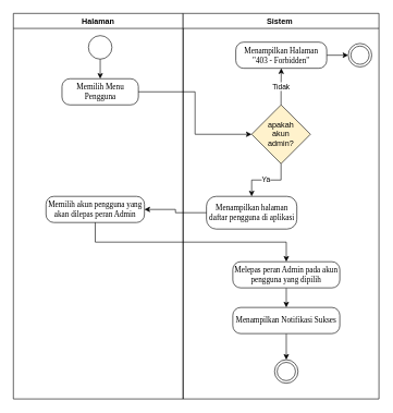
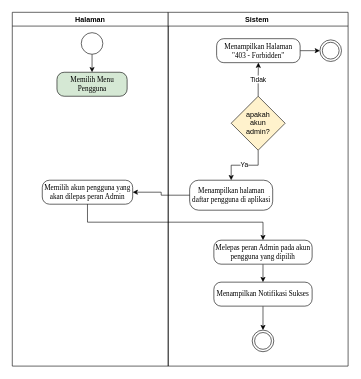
  <mxCell id="0" />
  <mxCell id="1" parent="0" />
  <mxCell id="2" value="Halaman" style="swimlane;whiteSpace=wrap;html=1;" parent="1" vertex="1"><mxGeometry x="20" y="20" width="260" height="590" as="geometry" /></mxCell>
  <mxCell id="3" style="edgeStyle=orthogonalEdgeStyle;rounded=0;orthogonalLoop=1;jettySize=auto;html=1;exitX=0.5;exitY=1;exitDx=0;exitDy=0;entryX=0.5;entryY=0;entryDx=0;entryDy=0;" parent="2" source="4" target="5" edge="1"><mxGeometry relative="1" as="geometry" /></mxCell>
  <mxCell id="4" value="" style="ellipse;html=1;" parent="2" vertex="1"><mxGeometry x="115" y="34" width="36" height="36" as="geometry" /></mxCell>
- <mxCell id="5" value="&lt;font style=&quot;font-size: 12px;&quot; face=&quot;Times New Roman&quot;&gt;Memilih Menu Pengguna&lt;/font&gt;" style="rounded=1;whiteSpace=wrap;html=1;arcSize=30;" parent="2" vertex="1"><mxGeometry x="74.5" y="100" width="117" height="40" as="geometry" /></mxCell>
+ <mxCell id="5" value="&lt;font style=&quot;font-size: 12px;&quot; face=&quot;Times New Roman&quot;&gt;Memilih Menu Pengguna&lt;/font&gt;" style="rounded=1;whiteSpace=wrap;html=1;arcSize=30;fillColor=#d5e8d4;" parent="2" vertex="1"><mxGeometry x="74.5" y="100" width="117" height="40" as="geometry" /></mxCell>
  <mxCell id="6" value="&lt;font face=&quot;Times New Roman&quot;&gt;Memilih akun pengguna yang akan dilepas peran Admin&lt;/font&gt;" style="rounded=1;whiteSpace=wrap;html=1;arcSize=30;" parent="2" vertex="1"><mxGeometry x="50" y="280" width="150.75" height="40" as="geometry" /></mxCell>
  <mxCell id="7" value="Sistem&amp;nbsp;" style="swimlane;whiteSpace=wrap;html=1;" parent="1" vertex="1"><mxGeometry x="280" y="20" width="300" height="590" as="geometry" /></mxCell>
  <mxCell id="8" value="&lt;font style=&quot;font-size: 12px;&quot; face=&quot;Times New Roman&quot;&gt;Menampilkan halaman daftar pengguna di aplikasi&lt;/font&gt;" style="rounded=1;whiteSpace=wrap;html=1;arcSize=30;" parent="7" vertex="1"><mxGeometry x="35.75" y="280" width="138.5" height="50" as="geometry" /></mxCell>
  <mxCell id="9" style="edgeStyle=orthogonalEdgeStyle;rounded=0;orthogonalLoop=1;jettySize=auto;html=1;exitX=1;exitY=0.5;exitDx=0;exitDy=0;entryX=0;entryY=0.5;entryDx=0;entryDy=0;" edge="1" parent="7" source="10" target="16"><mxGeometry relative="1" as="geometry" /></mxCell>
  <mxCell id="10" value="&lt;font face=&quot;Times New Roman&quot;&gt;Menampilkan Halaman&lt;br&gt;&quot;403 - Forbidden&quot;&lt;br&gt;&lt;/font&gt;" style="rounded=1;whiteSpace=wrap;html=1;arcSize=30;" parent="7" vertex="1"><mxGeometry x="80.75" y="44" width="139.25" height="40" as="geometry" /></mxCell>
  <mxCell id="11" style="edgeStyle=orthogonalEdgeStyle;rounded=0;orthogonalLoop=1;jettySize=auto;html=1;exitX=0.5;exitY=1;exitDx=0;exitDy=0;entryX=0.5;entryY=0;entryDx=0;entryDy=0;" edge="1" parent="7" source="12" target="19"><mxGeometry relative="1" as="geometry" /></mxCell>
  <mxCell id="12" value="&lt;font face=&quot;Times New Roman&quot;&gt;Melepas peran Admin pada akun pengguna yang dipilih&lt;/font&gt;" style="rounded=1;whiteSpace=wrap;html=1;arcSize=30;" parent="7" vertex="1"><mxGeometry x="76.13" y="380" width="163.87" height="40" as="geometry" /></mxCell>
  <mxCell id="13" value="Ya" style="edgeStyle=orthogonalEdgeStyle;rounded=0;orthogonalLoop=1;jettySize=auto;html=1;exitX=0.5;exitY=1;exitDx=0;exitDy=0;entryX=0.5;entryY=0;entryDx=0;entryDy=0;" edge="1" parent="7" source="15" target="8"><mxGeometry relative="1" as="geometry" /></mxCell>
  <mxCell id="14" value="Tidak" style="edgeStyle=orthogonalEdgeStyle;rounded=0;orthogonalLoop=1;jettySize=auto;html=1;exitX=0.5;exitY=0;exitDx=0;exitDy=0;entryX=0.5;entryY=1;entryDx=0;entryDy=0;" edge="1" parent="7" source="15" target="10"><mxGeometry relative="1" as="geometry" /></mxCell>
  <mxCell id="15" value="apakah&lt;br&gt;akun&lt;br&gt;admin?" style="rhombus;whiteSpace=wrap;html=1;fillColor=#fff2cc;" parent="7" vertex="1"><mxGeometry x="105" y="140" width="90" height="90" as="geometry" /></mxCell>
  <mxCell id="16" value="" style="ellipse;html=1;shape=endState;" vertex="1" parent="7"><mxGeometry x="253" y="46" width="36" height="36" as="geometry" /></mxCell>
  <mxCell id="17" value="" style="ellipse;html=1;shape=endState;" parent="7" vertex="1"><mxGeometry x="140.07" y="530" width="36" height="36" as="geometry" /></mxCell>
  <mxCell id="18" style="edgeStyle=orthogonalEdgeStyle;rounded=0;orthogonalLoop=1;jettySize=auto;html=1;exitX=0.5;exitY=1;exitDx=0;exitDy=0;entryX=0.5;entryY=0;entryDx=0;entryDy=0;" edge="1" parent="7" source="19" target="17"><mxGeometry relative="1" as="geometry" /></mxCell>
  <mxCell id="19" value="&lt;font face=&quot;Times New Roman&quot;&gt;Menampilkan Notifikasi Sukses&lt;/font&gt;" style="rounded=1;whiteSpace=wrap;html=1;arcSize=30;" vertex="1" parent="7"><mxGeometry x="76.13" y="450" width="163.87" height="40" as="geometry" /></mxCell>
- <mxCell id="20" style="edgeStyle=orthogonalEdgeStyle;rounded=0;orthogonalLoop=1;jettySize=auto;html=1;exitX=1;exitY=0.5;exitDx=0;exitDy=0;entryX=0;entryY=0.5;entryDx=0;entryDy=0;" edge="1" parent="1" source="5" target="15"><mxGeometry relative="1" as="geometry" /></mxCell>
  <mxCell id="21" style="edgeStyle=orthogonalEdgeStyle;rounded=0;orthogonalLoop=1;jettySize=auto;html=1;exitX=0;exitY=0.5;exitDx=0;exitDy=0;entryX=1;entryY=0.5;entryDx=0;entryDy=0;" edge="1" parent="1" source="8" target="6"><mxGeometry relative="1" as="geometry" /></mxCell>
  <mxCell id="22" style="edgeStyle=orthogonalEdgeStyle;rounded=0;orthogonalLoop=1;jettySize=auto;html=1;exitX=0.5;exitY=1;exitDx=0;exitDy=0;entryX=0.5;entryY=0;entryDx=0;entryDy=0;" edge="1" parent="1" source="6" target="12"><mxGeometry relative="1" as="geometry" /></mxCell>
